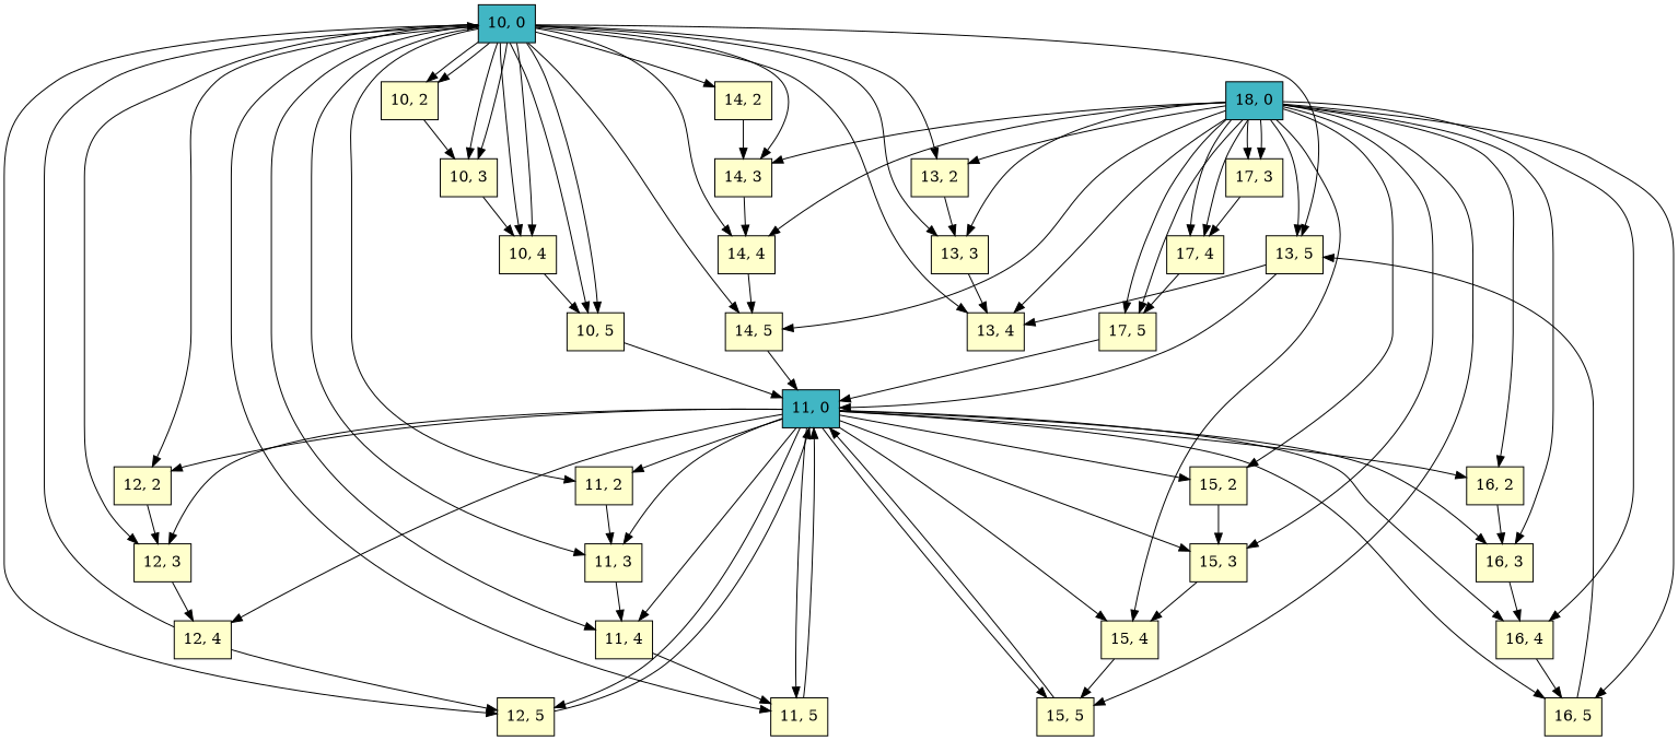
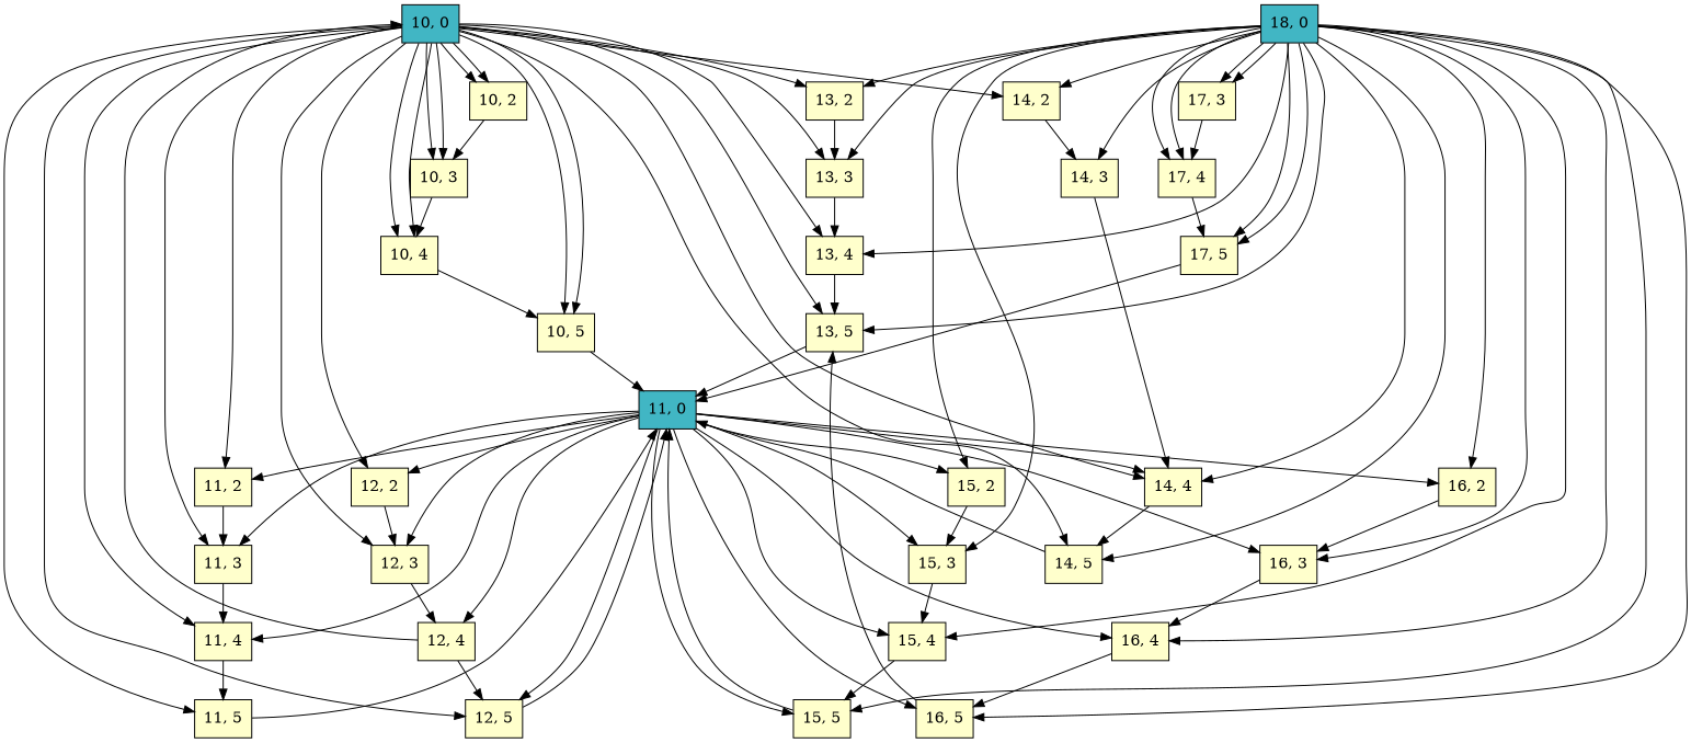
  digraph {
    node [fillcolor="/ylgnbu5/1" shape=record style=filled]
    n1 [fillcolor="/ylgnbu5/3" label="{10, 0}"]
    n2 [label="{13, 5}"]
    n3 [label="{12, 5}"]
    n4 [label="{11, 5}"]
    n5 [label="{10, 5}"]
    n6 [label="{14, 5}"]
    n7 [label="{13, 4}"]
    n8 [label="{11, 4}"]
    n9 [label="{10, 4}"]
    n10 [label="{14, 4}"]
    n11 [label="{13, 3}"]
    n12 [label="{12, 3}"]
    n13 [label="{11, 3}"]
    n14 [label="{10, 3}"]
    n15 [label="{14, 3}"]
    n16 [label="{13, 2}"]
    n17 [label="{12, 2}"]
    n18 [label="{11, 2}"]
    n19 [label="{10, 2}"]
    n20 [label="{14, 2}"]
    n21 [fillcolor="/ylgnbu5/3" label="{11, 0}"]
    n22 [label="{12, 4}"]
    n23 [label="{16, 5}"]
    n24 [label="{15, 5}"]
    n25 [label="{16, 4}"]
    n26 [label="{15, 4}"]
    n27 [label="{16, 3}"]
    n28 [label="{15, 3}"]
    n29 [label="{16, 2}"]
    n30 [label="{15, 2}"]
    n31 [fillcolor="/ylgnbu5/3" label="{18, 0}"]
    n32 [label="{17, 5}"]
    n33 [label="{17, 4}"]
    n34 [label="{17, 3}"]
    n1 -> n2
    n1 -> n3
    n1 -> n4
    n1 -> n5
    n1 -> n5
    n1 -> n6
    n1 -> n7
    n1 -> n8
    n1 -> n9
    n1 -> n9
    n1 -> n10
    n1 -> n11
    n1 -> n12
    n1 -> n13
    n1 -> n14
    n1 -> n14
-   n1 -> n15
    n1 -> n16
    n1 -> n17
    n1 -> n18
    n1 -> n19
    n1 -> n19
    n1 -> n20
    n2 -> n21
    n3 -> n21
    n4 -> n21
    n5 -> n21
    n6 -> n21
-   n2 -> n7
+   n7 -> n2
    n8 -> n4
    n9 -> n5
    n10 -> n6
    n11 -> n7
    n12 -> n22
    n13 -> n8
    n14 -> n9
    n15 -> n10
    n16 -> n11
    n17 -> n12
    n18 -> n13
    n19 -> n14
    n20 -> n15
    n21 -> n3
-   n21 -> n4
+   n21 -> n10
    n21 -> n8
    n21 -> n12
    n21 -> n13
    n21 -> n17
    n21 -> n18
    n21 -> n22
    n21 -> n23
    n21 -> n24
    n21 -> n25
    n21 -> n26
    n21 -> n27
    n21 -> n28
    n21 -> n29
    n21 -> n30
    n22 -> n1
    n22 -> n3
    n23 -> n2
    n24 -> n21
    n25 -> n23
    n26 -> n24
    n27 -> n25
    n28 -> n26
    n29 -> n27
    n30 -> n28
    n31 -> n2
    n31 -> n6
    n31 -> n7
    n31 -> n10
    n31 -> n11
    n31 -> n15
    n31 -> n16
+   n31 -> n20
    n31 -> n23
    n31 -> n24
    n31 -> n25
    n31 -> n26
    n31 -> n27
    n31 -> n28
    n31 -> n29
    n31 -> n30
    n31 -> n32
    n31 -> n32
    n31 -> n33
    n31 -> n33
    n31 -> n34
    n31 -> n34
    n32 -> n21
    n33 -> n32
    n34 -> n33
  }
